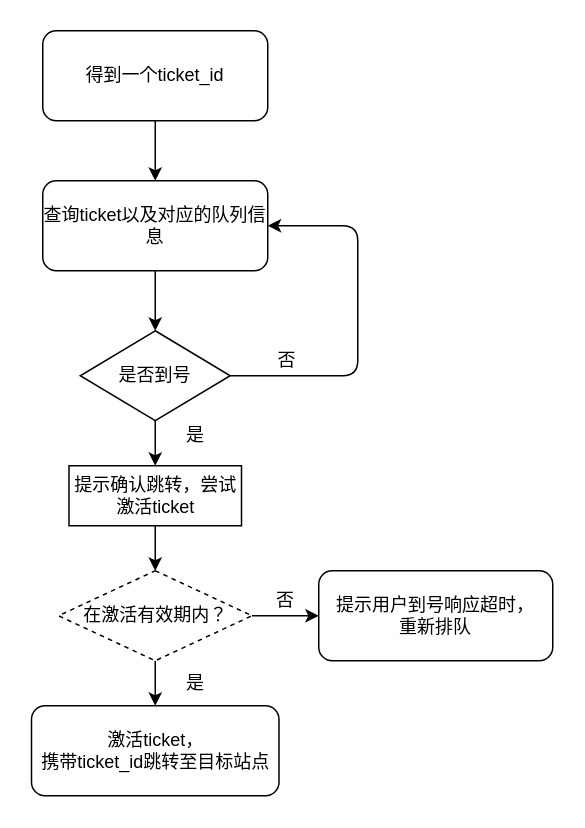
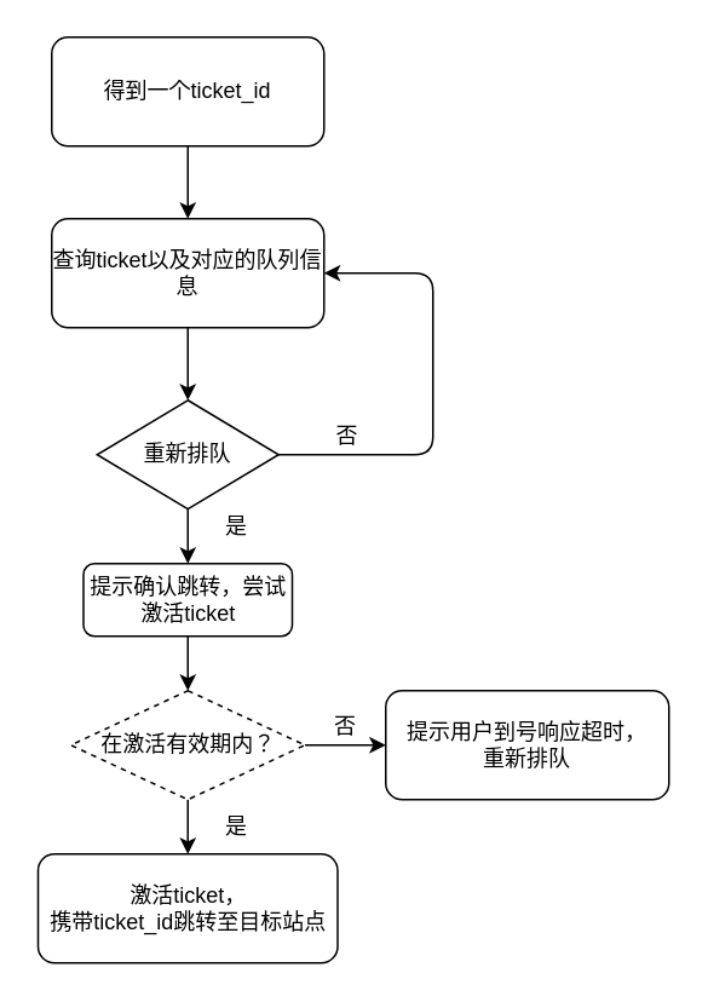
  <mxCell id="0" />
  <mxCell id="1" parent="0" />
  <mxCell id="2" value="" style="edgeStyle=orthogonalEdgeStyle;rounded=0;orthogonalLoop=1;jettySize=auto;html=1;" edge="1" parent="1" source="3" target="6"><mxGeometry relative="1" as="geometry" /></mxCell>
  <mxCell id="3" value="查询ticket以及对应的队列信息" style="rounded=1;whiteSpace=wrap;html=1;" vertex="1" parent="1"><mxGeometry x="28" y="120" width="150" height="60" as="geometry" /></mxCell>
  <mxCell id="4" value="" style="edgeStyle=orthogonalEdgeStyle;rounded=0;orthogonalLoop=1;jettySize=auto;html=1;" edge="1" parent="1" source="5" target="3"><mxGeometry relative="1" as="geometry" /></mxCell>
  <mxCell id="5" value="得到一个ticket_id" style="rounded=1;whiteSpace=wrap;html=1;" vertex="1" parent="1"><mxGeometry x="28" y="20" width="150" height="60" as="geometry" /></mxCell>
- <mxCell id="6" value="是否到号" style="rhombus;whiteSpace=wrap;html=1;" vertex="1" parent="1"><mxGeometry x="53" y="220" width="100" height="60" as="geometry" /></mxCell>
+ <mxCell id="6" value="重新排队" style="rhombus;whiteSpace=wrap;html=1;" vertex="1" parent="1"><mxGeometry x="53" y="220" width="100" height="60" as="geometry" /></mxCell>
  <mxCell id="7" value="" style="edgeStyle=orthogonalEdgeStyle;rounded=0;orthogonalLoop=1;jettySize=auto;html=1;" edge="1" parent="1" source="9" target="12"><mxGeometry relative="1" as="geometry" /></mxCell>
  <mxCell id="8" value="" style="edgeStyle=orthogonalEdgeStyle;rounded=0;orthogonalLoop=1;jettySize=auto;html=1;" edge="1" parent="1" source="9" target="13"><mxGeometry relative="1" as="geometry" /></mxCell>
  <mxCell id="9" value="在激活有效期内？" style="rhombus;whiteSpace=wrap;html=1;dashed=1;" vertex="1" parent="1"><mxGeometry x="38.5" y="380" width="129" height="60" as="geometry" /></mxCell>
  <mxCell id="10" value="" style="endArrow=classic;html=1;exitX=1;exitY=0.5;exitDx=0;exitDy=0;entryX=1;entryY=0.5;entryDx=0;entryDy=0;" edge="1" parent="1" source="6" target="3"><mxGeometry width="50" height="50" relative="1" as="geometry"><mxPoint x="28" y="350" as="sourcePoint" /><mxPoint x="78" y="300" as="targetPoint" /><Array as="points"><mxPoint x="238" y="250" /><mxPoint x="238" y="150" /></Array></mxGeometry></mxCell>
  <mxCell id="11" value="否" style="text;html=1;resizable=0;points=[];autosize=1;align=left;verticalAlign=top;spacingTop=-4;" vertex="1" parent="1"><mxGeometry x="183" y="230" width="30" height="20" as="geometry" /></mxCell>
  <mxCell id="12" value="激活ticket，&lt;br&gt;携带ticket_id跳转至目标站点" style="rounded=1;whiteSpace=wrap;html=1;" vertex="1" parent="1"><mxGeometry x="20.5" y="470" width="165" height="60" as="geometry" /></mxCell>
  <mxCell id="13" value="提示用户到号响应超时，&lt;br&gt;重新排队" style="rounded=1;whiteSpace=wrap;html=1;" vertex="1" parent="1"><mxGeometry x="212" y="380" width="156" height="60" as="geometry" /></mxCell>
  <mxCell id="14" value="是" style="text;html=1;resizable=0;points=[];autosize=1;align=left;verticalAlign=top;spacingTop=-4;" vertex="1" parent="1"><mxGeometry x="122" y="445" width="30" height="20" as="geometry" /></mxCell>
  <mxCell id="15" value="否" style="text;html=1;resizable=0;points=[];autosize=1;align=left;verticalAlign=top;spacingTop=-4;" vertex="1" parent="1"><mxGeometry x="182" y="390" width="30" height="20" as="geometry" /></mxCell>
  <mxCell id="16" value="" style="edgeStyle=orthogonalEdgeStyle;rounded=0;orthogonalLoop=1;jettySize=auto;html=1;" edge="1" parent="1" source="17" target="9"><mxGeometry relative="1" as="geometry" /></mxCell>
- <mxCell id="17" value="提示确认跳转，尝试激活ticket" style="whiteSpace=wrap;html=1;rounded=0;" vertex="1" parent="1"><mxGeometry x="45.5" y="310" width="115" height="40" as="geometry" /></mxCell>
+ <mxCell id="17" value="提示确认跳转，尝试激活ticket" style="rounded=1;whiteSpace=wrap;html=1;" vertex="1" parent="1"><mxGeometry x="45.5" y="310" width="115" height="40" as="geometry" /></mxCell>
  <mxCell id="18" value="" style="endArrow=classic;html=1;exitX=0.5;exitY=1;exitDx=0;exitDy=0;entryX=0.5;entryY=0;entryDx=0;entryDy=0;" edge="1" parent="1" source="6" target="17"><mxGeometry width="50" height="50" relative="1" as="geometry"><mxPoint x="108" y="300" as="sourcePoint" /><mxPoint x="158" y="250" as="targetPoint" /></mxGeometry></mxCell>
  <mxCell id="19" value="是" style="text;html=1;resizable=0;points=[];autosize=1;align=left;verticalAlign=top;spacingTop=-4;" vertex="1" parent="1"><mxGeometry x="122" y="280" width="30" height="20" as="geometry" /></mxCell>
